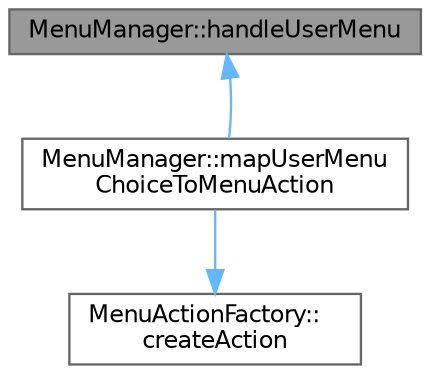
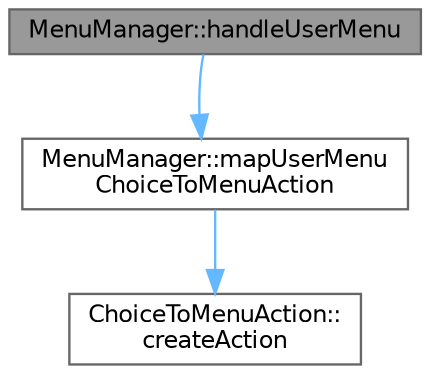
  digraph {
    rankdir=TB
    node [color=grey40 fillcolor=white fontname=Helvetica fontsize=10 shape=box style=filled]
    edge [color=steelblue1 fontname=Helvetica fontsize=10 labelfontname=Helvetica labelfontsize=10 style=solid]
    n1 [color=gray40 fillcolor=grey60 fontcolor=black height=0.2 label="MenuManager::handleUserMenu" width=0.4]
    n2 [height=0.2 label="MenuManager::mapUserMenu\lChoiceToMenuAction" width=0.4]
-   n3 [height=0.2 label="MenuActionFactory::\lcreateAction" width=0.4]
-   n2 -> n1
+   n3 [height=0.2 label="ChoiceToMenuAction::\lcreateAction" width=0.4]
+   n1 -> n2
    n2 -> n3
  }
